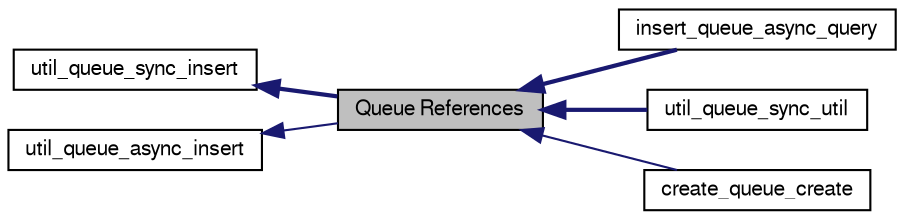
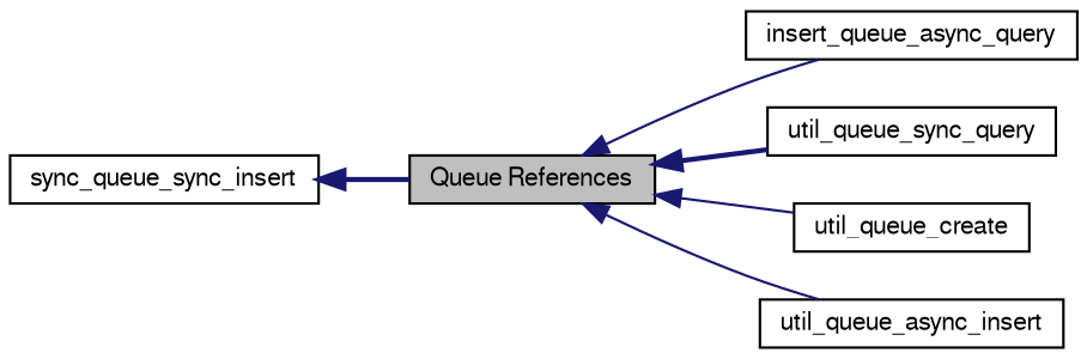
  digraph {
    rankdir=LR
    node [color=black fillcolor=white fontname=FreeSans fontsize=10 shape=record style=filled]
    edge [color=midnightblue dir=back fontname=FreeSans fontsize=10 labelfontname=FreeSans labelfontsize=10 shape=plaintext style=bold]
    n1 [height=0.2 label=insert_queue_async_query width=0.4]
-   n2 [height=0.2 label=util_queue_sync_insert width=0.4]
+   n2 [height=0.2 label=sync_queue_sync_insert width=0.4]
    n3 [fillcolor=grey75 fontcolor=black height=0.2 label="Queue References" width=0.4]
-   n4 [height=0.2 label=util_queue_sync_util width=0.4]
-   n5 [height=0.2 label=create_queue_create width=0.4]
+   n4 [height=0.2 label=util_queue_sync_query width=0.4]
+   n5 [height=0.2 label=util_queue_create width=0.4]
    n6 [height=0.2 label=util_queue_async_insert width=0.4]
    n2 -> n3
-   n3 -> n1
+   n3 -> n1 [style=solid]
    n3 -> n4
    n3 -> n5 [style=solid]
-   n6 -> n3 [style=solid]
+   n3 -> n6 [style=solid]
  }
